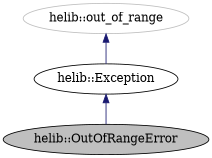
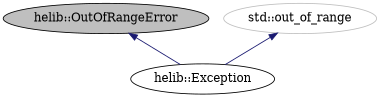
  digraph {
    node [color=black fillcolor=white style=filled]
    edge [color=midnightblue dir=back style=solid]
    n1 [fillcolor=grey75 fontcolor=black label="helib::OutOfRangeError"]
-   n2 [color=grey75 label="helib::out_of_range"]
+   n2 [color=grey75 label="std::out_of_range"]
    n3 [label="helib::Exception"]
    n2 -> n3
-   n3 -> n1
+   n1 -> n3
  }
